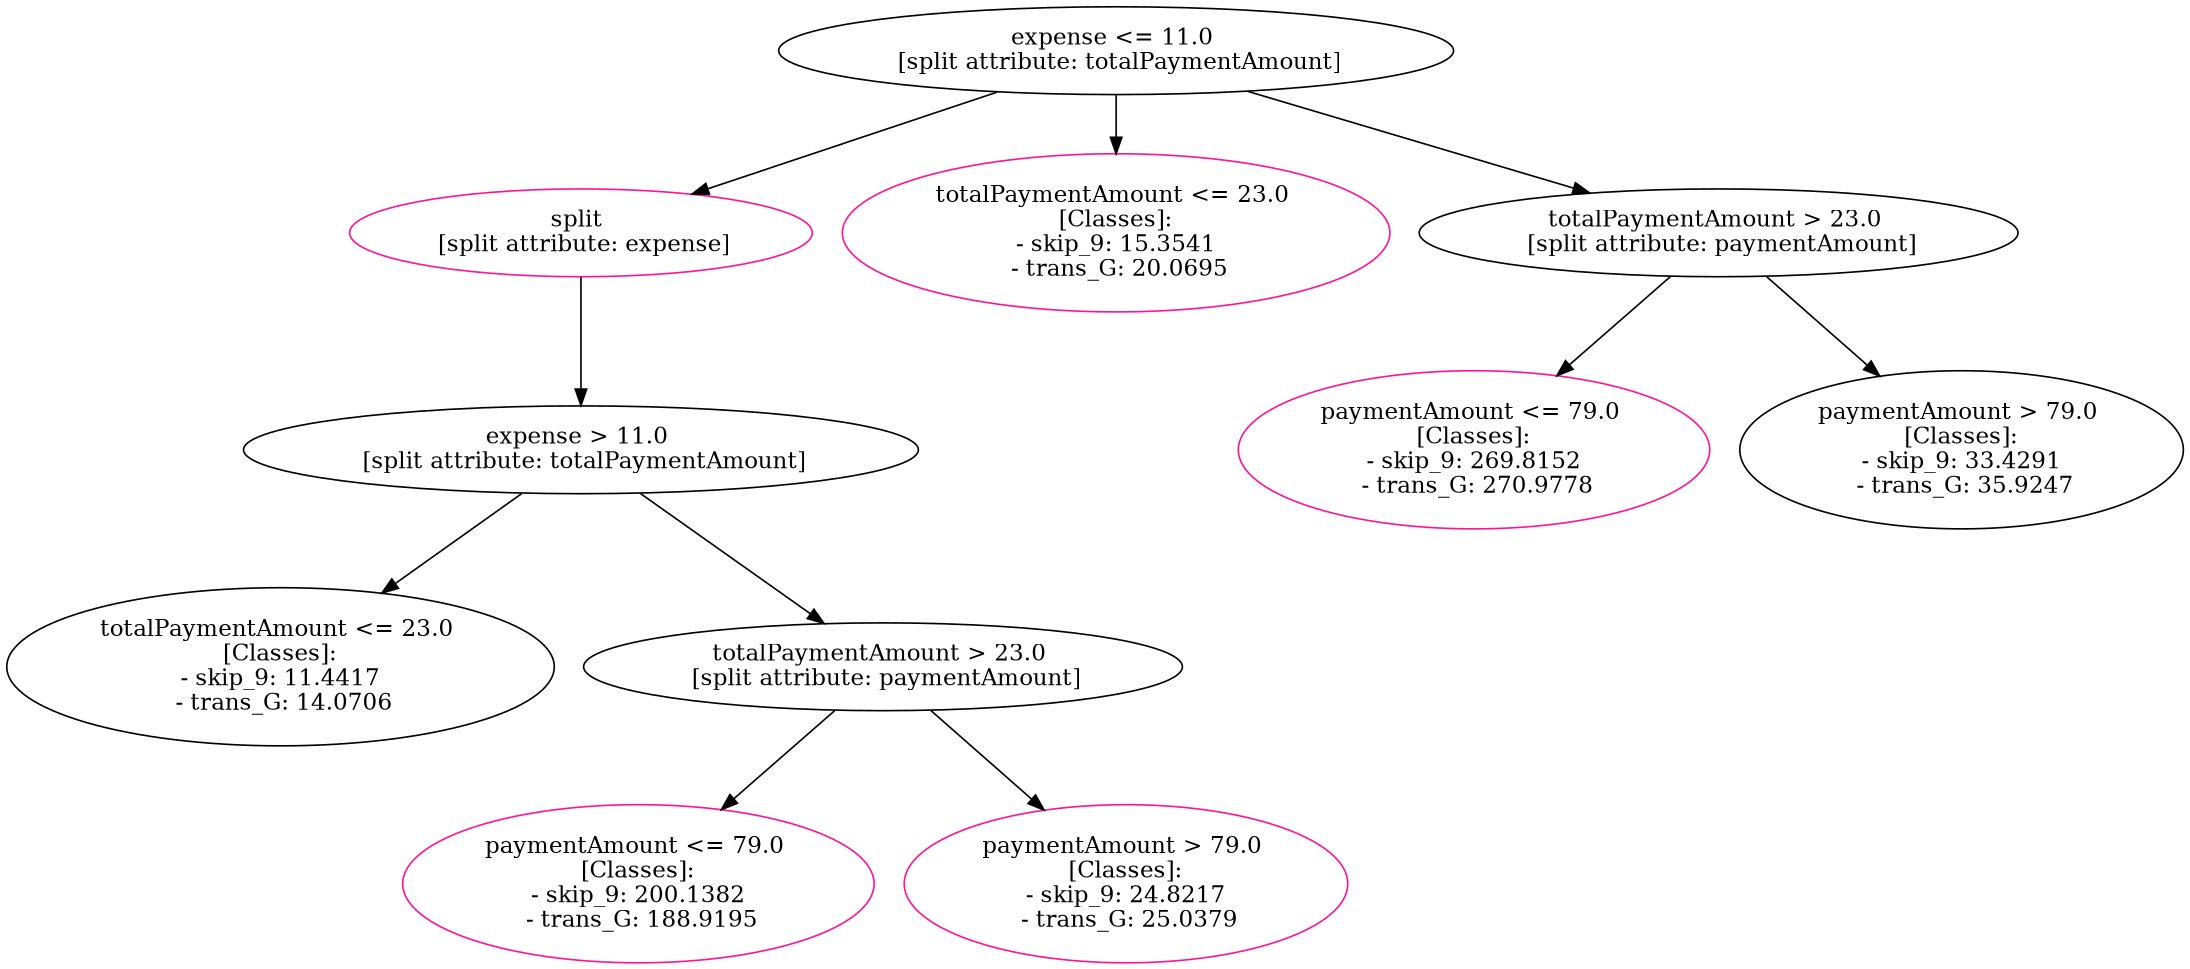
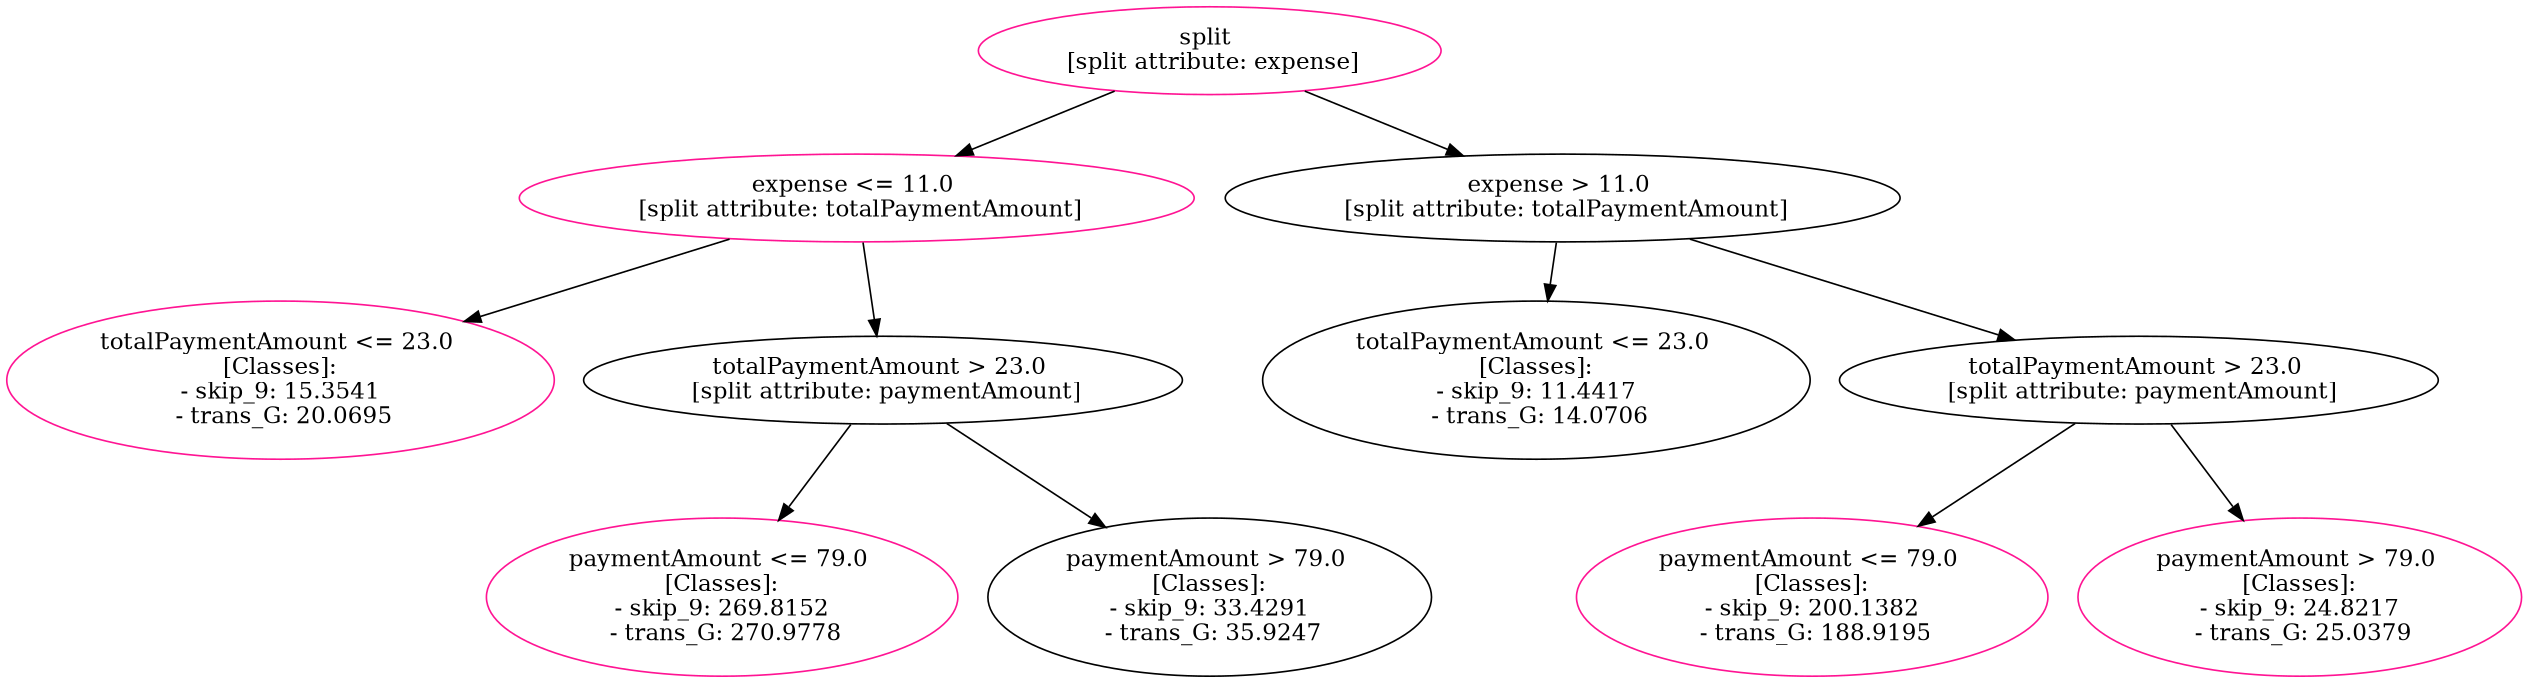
  digraph {
    fontname="DejaVu Serif"
    node [color=black fontname="DejaVu Serif"]
    edge [fontname="DejaVu Serif"]
    n1 [color=deeppink label="split \n [split attribute: expense]"]
-   n2 [label="expense <= 11.0 \n [split attribute: totalPaymentAmount]"]
+   n2 [color=deeppink label="expense <= 11.0 \n [split attribute: totalPaymentAmount]"]
    n3 [label="expense > 11.0 \n [split attribute: totalPaymentAmount]"]
    n4 [color=deeppink label="totalPaymentAmount <= 23.0 \n [Classes]: \n - skip_9: 15.3541 \n - trans_G: 20.0695"]
    n5 [label="totalPaymentAmount > 23.0 \n [split attribute: paymentAmount]"]
    n6 [label="totalPaymentAmount <= 23.0 \n [Classes]: \n - skip_9: 11.4417 \n - trans_G: 14.0706"]
    n7 [label="totalPaymentAmount > 23.0 \n [split attribute: paymentAmount]"]
    n8 [color=deeppink label="paymentAmount <= 79.0 \n [Classes]: \n - skip_9: 269.8152 \n - trans_G: 270.9778"]
    n9 [label="paymentAmount > 79.0 \n [Classes]: \n - skip_9: 33.4291 \n - trans_G: 35.9247"]
    n10 [color=deeppink label="paymentAmount <= 79.0 \n [Classes]: \n - skip_9: 200.1382 \n - trans_G: 188.9195"]
    n11 [color=deeppink label="paymentAmount > 79.0 \n [Classes]: \n - skip_9: 24.8217 \n - trans_G: 25.0379"]
-   n2 -> n1
+   n1 -> n2
    n1 -> n3
    n2 -> n4
    n2 -> n5
    n3 -> n6
    n3 -> n7
    n5 -> n8
    n5 -> n9
    n7 -> n10
    n7 -> n11
  }
